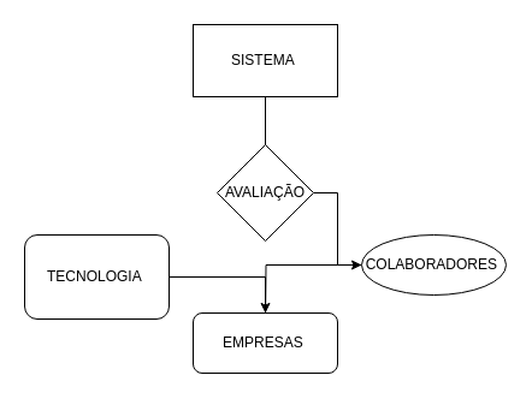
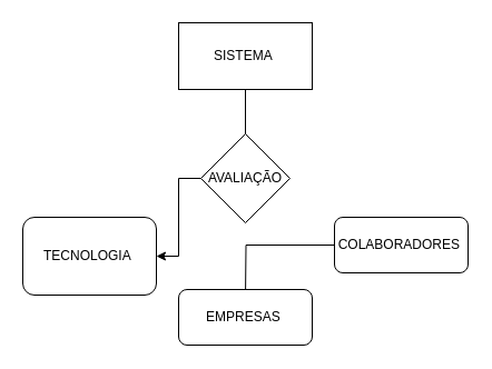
  <mxCell id="0" />
  <mxCell id="1" parent="0" />
  <mxCell id="2" value="" style="rounded=0;whiteSpace=wrap;html=1;" vertex="1" parent="1"><mxGeometry x="160" y="20" width="120" height="60" as="geometry" /></mxCell>
  <mxCell id="3" style="edgeStyle=orthogonalEdgeStyle;rounded=0;orthogonalLoop=1;jettySize=auto;html=1;" edge="1" parent="1"><mxGeometry relative="1" as="geometry"><mxPoint x="220" y="140" as="targetPoint" /><mxPoint x="220" y="80" as="sourcePoint" /></mxGeometry></mxCell>
  <mxCell id="4" value="SISTEMA&amp;nbsp;" style="text;html=1;strokeColor=none;fillColor=none;align=center;verticalAlign=middle;whiteSpace=wrap;rounded=0;" vertex="1" parent="1"><mxGeometry x="190" y="35" width="60" height="30" as="geometry" /></mxCell>
- <mxCell id="5" style="edgeStyle=orthogonalEdgeStyle;rounded=0;orthogonalLoop=1;jettySize=auto;html=1;" edge="1" parent="1" source="6" target="10"><mxGeometry relative="1" as="geometry" /></mxCell>
+ <mxCell id="5" style="edgeStyle=orthogonalEdgeStyle;rounded=0;orthogonalLoop=1;jettySize=auto;html=1;entryX=1;entryY=0.5;entryDx=0;entryDy=0;" edge="1" parent="1" source="6" target="8"><mxGeometry relative="1" as="geometry" /></mxCell>
  <mxCell id="6" value="AVALIAÇÃO" style="rhombus;whiteSpace=wrap;html=1;" vertex="1" parent="1"><mxGeometry x="180" y="120" width="80" height="80" as="geometry" /></mxCell>
- <mxCell id="7" style="edgeStyle=orthogonalEdgeStyle;rounded=0;orthogonalLoop=1;jettySize=auto;html=1;entryX=0.5;entryY=0;entryDx=0;entryDy=0;" edge="1" parent="1" source="8" target="11"><mxGeometry relative="1" as="geometry" /></mxCell>
  <mxCell id="8" value="TECNOLOGIA&amp;nbsp;" style="rounded=1;whiteSpace=wrap;html=1;" vertex="1" parent="1"><mxGeometry x="20" y="195" width="120" height="70" as="geometry" /></mxCell>
  <mxCell id="9" style="edgeStyle=orthogonalEdgeStyle;rounded=0;orthogonalLoop=1;jettySize=auto;html=1;" edge="1" parent="1" source="10"><mxGeometry relative="1" as="geometry"><mxPoint x="220" y="270" as="targetPoint" /></mxGeometry></mxCell>
- <mxCell id="10" value="COLABORADORES&amp;nbsp;" style="ellipse;whiteSpace=wrap;html=1;" vertex="1" parent="1"><mxGeometry x="300" y="195" width="120" height="50" as="geometry" /></mxCell>
+ <mxCell id="10" value="COLABORADORES&amp;nbsp;" style="rounded=1;whiteSpace=wrap;html=1;" vertex="1" parent="1"><mxGeometry x="300" y="195" width="120" height="50" as="geometry" /></mxCell>
  <mxCell id="11" value="EMPRESAS&amp;nbsp;" style="rounded=1;whiteSpace=wrap;html=1;" vertex="1" parent="1"><mxGeometry x="160" y="260" width="120" height="50" as="geometry" /></mxCell>
